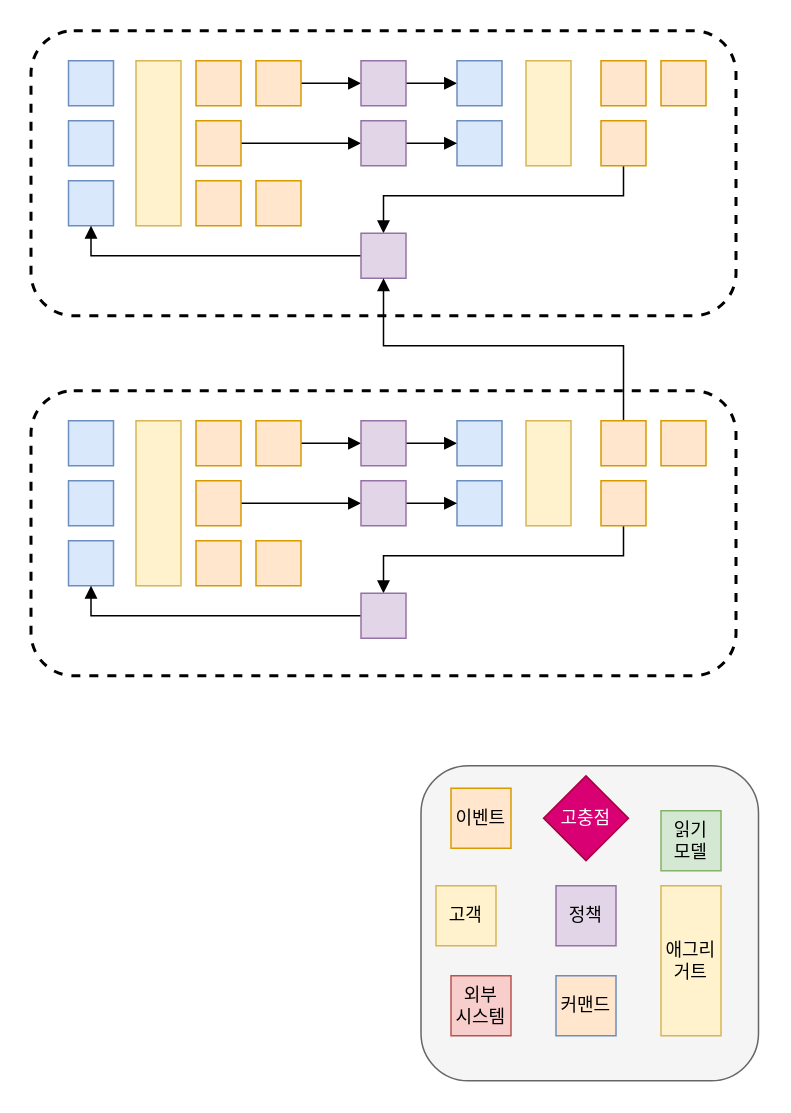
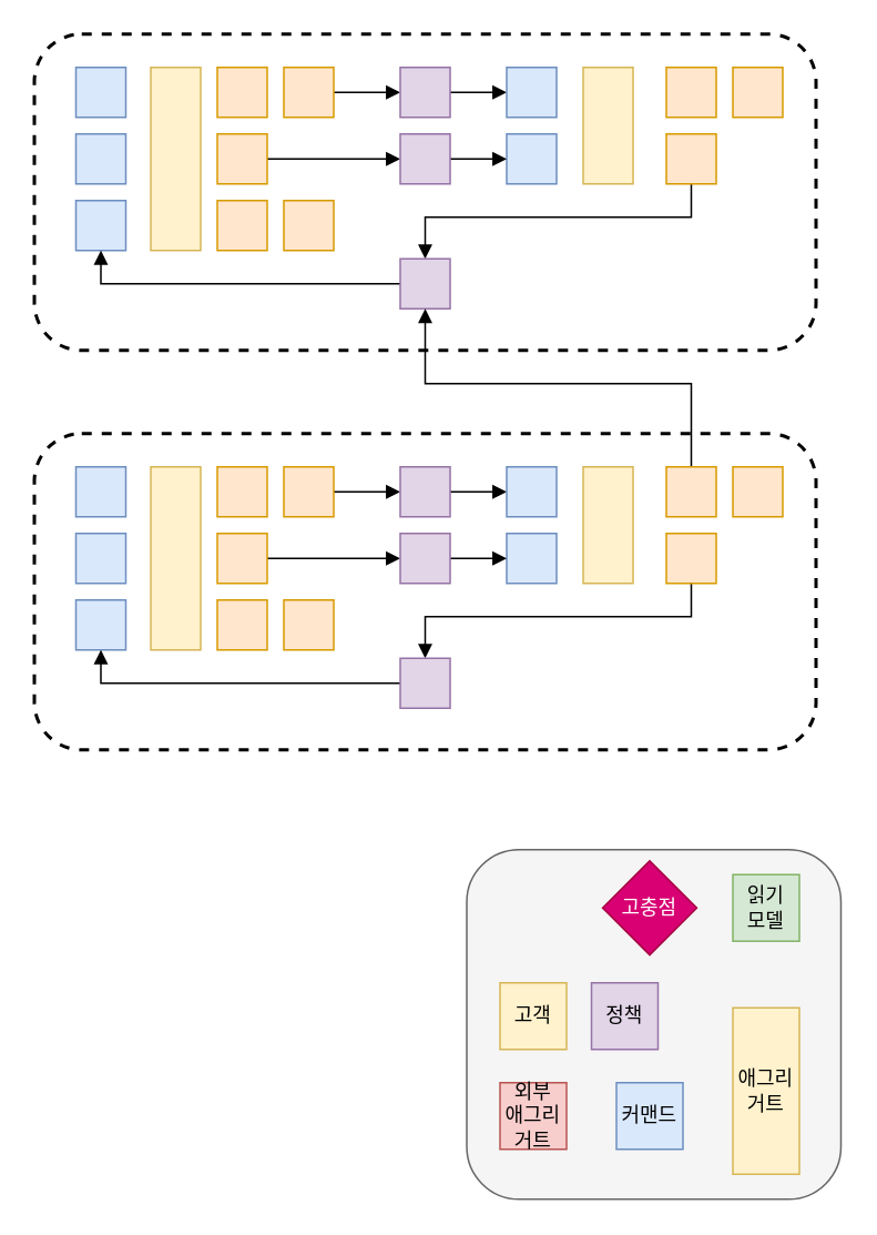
  <mxCell id="0" />
  <mxCell id="1" parent="0" />
  <mxCell id="2" value="" style="rounded=1;whiteSpace=wrap;html=1;strokeWidth=2;dashed=1;" vertex="1" parent="1"><mxGeometry x="20" y="20" width="470" height="190" as="geometry" /></mxCell>
  <mxCell id="3" value="" style="rounded=1;whiteSpace=wrap;html=1;fillColor=#f5f5f5;fontColor=#333333;strokeColor=#666666;" vertex="1" parent="1"><mxGeometry x="280" y="510" width="225" height="210" as="geometry" /></mxCell>
- <mxCell id="4" value="이벤트" style="whiteSpace=wrap;html=1;aspect=fixed;fillColor=#ffe6cc;strokeColor=#d79b00;" vertex="1" parent="1"><mxGeometry x="300" y="525" width="40" height="40" as="geometry" /></mxCell>
  <mxCell id="5" value="" style="whiteSpace=wrap;html=1;aspect=fixed;fillColor=#dae8fc;strokeColor=#6c8ebf;" vertex="1" parent="1"><mxGeometry x="45" y="40" width="30" height="30" as="geometry" /></mxCell>
  <mxCell id="6" value="" style="whiteSpace=wrap;html=1;aspect=fixed;fillColor=#d80073;strokeColor=#A50040;rotation=45;fontColor=#ffffff;" vertex="1" parent="1"><mxGeometry x="370" y="525" width="40" height="40" as="geometry" /></mxCell>
  <mxCell id="7" value="고충점" style="text;html=1;align=center;verticalAlign=middle;whiteSpace=wrap;rounded=0;fontColor=#FFFFFF;" vertex="1" parent="1"><mxGeometry x="360" y="530" width="60" height="30" as="geometry" /></mxCell>
- <mxCell id="8" value="커맨드" style="whiteSpace=wrap;html=1;aspect=fixed;fillColor=#ffe6cc;strokeColor=#6c8ebf;" vertex="1" parent="1"><mxGeometry x="370" y="650" width="40" height="40" as="geometry" /></mxCell>
- <mxCell id="9" value="고객" style="whiteSpace=wrap;html=1;aspect=fixed;fillColor=#fff2cc;strokeColor=#d6b656;" vertex="1" parent="1"><mxGeometry x="290" y="590" width="40" height="40" as="geometry" /></mxCell>
- <mxCell id="10" value="정책" style="whiteSpace=wrap;html=1;aspect=fixed;fillColor=#e1d5e7;strokeColor=#9673a6;" vertex="1" parent="1"><mxGeometry x="370" y="590" width="40" height="40" as="geometry" /></mxCell>
- <mxCell id="11" value="읽기&lt;div&gt;모델&lt;/div&gt;" style="whiteSpace=wrap;html=1;aspect=fixed;fillColor=#d5e8d4;strokeColor=#82b366;" vertex="1" parent="1"><mxGeometry x="440" y="540" width="40" height="40" as="geometry" /></mxCell>
- <mxCell id="12" value="외부&lt;div&gt;시스템&lt;/div&gt;" style="whiteSpace=wrap;html=1;aspect=fixed;fillColor=#f8cecc;strokeColor=#b85450;" vertex="1" parent="1"><mxGeometry x="300" y="650" width="40" height="40" as="geometry" /></mxCell>
+ <mxCell id="8" value="커맨드" style="whiteSpace=wrap;html=1;aspect=fixed;fillColor=#dae8fc;strokeColor=#6c8ebf;" vertex="1" parent="1"><mxGeometry x="370" y="650" width="40" height="40" as="geometry" /></mxCell>
+ <mxCell id="9" value="고객" style="whiteSpace=wrap;html=1;aspect=fixed;fillColor=#fff2cc;strokeColor=#d6b656;" vertex="1" parent="1"><mxGeometry x="300" y="590" width="40" height="40" as="geometry" /></mxCell>
+ <mxCell id="10" value="정책" style="whiteSpace=wrap;html=1;aspect=fixed;fillColor=#e1d5e7;strokeColor=#9673a6;" vertex="1" parent="1"><mxGeometry x="355" y="590" width="40" height="40" as="geometry" /></mxCell>
+ <mxCell id="11" value="읽기&lt;div&gt;모델&lt;/div&gt;" style="whiteSpace=wrap;html=1;aspect=fixed;fillColor=#d5e8d4;strokeColor=#82b366;" vertex="1" parent="1"><mxGeometry x="440" y="525" width="40" height="40" as="geometry" /></mxCell>
+ <mxCell id="12" value="외부&lt;div&gt;애그리거트&lt;/div&gt;" style="whiteSpace=wrap;html=1;aspect=fixed;fillColor=#f8cecc;strokeColor=#b85450;" vertex="1" parent="1"><mxGeometry x="300" y="650" width="40" height="40" as="geometry" /></mxCell>
  <mxCell id="13" value="" style="rounded=0;whiteSpace=wrap;html=1;fillColor=#fff2cc;strokeColor=#d6b656;" vertex="1" parent="1"><mxGeometry x="90" y="40" width="30" height="110" as="geometry" /></mxCell>
- <mxCell id="14" value="애그리거트" style="rounded=0;whiteSpace=wrap;html=1;fillColor=#fff2cc;strokeColor=#d6b656;" vertex="1" parent="1"><mxGeometry x="440" y="590" width="40" height="100" as="geometry" /></mxCell>
+ <mxCell id="14" value="애그리거트" style="rounded=0;whiteSpace=wrap;html=1;fillColor=#fff2cc;strokeColor=#d6b656;" vertex="1" parent="1"><mxGeometry x="440" y="605" width="40" height="100" as="geometry" /></mxCell>
  <mxCell id="15" value="" style="whiteSpace=wrap;html=1;aspect=fixed;fillColor=#dae8fc;strokeColor=#6c8ebf;" vertex="1" parent="1"><mxGeometry x="45" y="80" width="30" height="30" as="geometry" /></mxCell>
  <mxCell id="16" value="" style="whiteSpace=wrap;html=1;aspect=fixed;fillColor=#dae8fc;strokeColor=#6c8ebf;" vertex="1" parent="1"><mxGeometry x="45" y="120" width="30" height="30" as="geometry" /></mxCell>
  <mxCell id="17" value="" style="whiteSpace=wrap;html=1;aspect=fixed;fillColor=#ffe6cc;strokeColor=#d79b00;" vertex="1" parent="1"><mxGeometry x="130" y="40" width="30" height="30" as="geometry" /></mxCell>
  <mxCell id="18" style="edgeStyle=orthogonalEdgeStyle;rounded=0;orthogonalLoop=1;jettySize=auto;html=1;entryX=0;entryY=0.5;entryDx=0;entryDy=0;endArrow=block;endFill=1;" edge="1" parent="1" source="19" target="34"><mxGeometry relative="1" as="geometry" /></mxCell>
  <mxCell id="19" value="" style="whiteSpace=wrap;html=1;aspect=fixed;fillColor=#ffe6cc;strokeColor=#d79b00;" vertex="1" parent="1"><mxGeometry x="130" y="80" width="30" height="30" as="geometry" /></mxCell>
  <mxCell id="20" value="" style="whiteSpace=wrap;html=1;aspect=fixed;fillColor=#ffe6cc;strokeColor=#d79b00;" vertex="1" parent="1"><mxGeometry x="130" y="120" width="30" height="30" as="geometry" /></mxCell>
  <mxCell id="21" style="edgeStyle=orthogonalEdgeStyle;rounded=0;orthogonalLoop=1;jettySize=auto;html=1;entryX=0;entryY=0.5;entryDx=0;entryDy=0;endArrow=block;endFill=1;" edge="1" parent="1" source="22" target="25"><mxGeometry relative="1" as="geometry" /></mxCell>
  <mxCell id="22" value="" style="whiteSpace=wrap;html=1;aspect=fixed;fillColor=#ffe6cc;strokeColor=#d79b00;" vertex="1" parent="1"><mxGeometry x="170" y="40" width="30" height="30" as="geometry" /></mxCell>
  <mxCell id="23" value="" style="whiteSpace=wrap;html=1;aspect=fixed;fillColor=#ffe6cc;strokeColor=#d79b00;" vertex="1" parent="1"><mxGeometry x="170" y="120" width="30" height="30" as="geometry" /></mxCell>
  <mxCell id="24" style="edgeStyle=orthogonalEdgeStyle;rounded=0;orthogonalLoop=1;jettySize=auto;html=1;entryX=0;entryY=0.5;entryDx=0;entryDy=0;endArrow=block;endFill=1;" edge="1" parent="1" source="25" target="26"><mxGeometry relative="1" as="geometry" /></mxCell>
  <mxCell id="25" value="" style="whiteSpace=wrap;html=1;aspect=fixed;fillColor=#e1d5e7;strokeColor=#9673a6;" vertex="1" parent="1"><mxGeometry x="240" y="40" width="30" height="30" as="geometry" /></mxCell>
  <mxCell id="26" value="" style="whiteSpace=wrap;html=1;aspect=fixed;fillColor=#dae8fc;strokeColor=#6c8ebf;" vertex="1" parent="1"><mxGeometry x="304" y="40" width="30" height="30" as="geometry" /></mxCell>
  <mxCell id="27" value="" style="rounded=0;whiteSpace=wrap;html=1;fillColor=#fff2cc;strokeColor=#d6b656;" vertex="1" parent="1"><mxGeometry x="350" y="40" width="30" height="70" as="geometry" /></mxCell>
  <mxCell id="28" value="" style="whiteSpace=wrap;html=1;aspect=fixed;fillColor=#dae8fc;strokeColor=#6c8ebf;" vertex="1" parent="1"><mxGeometry x="304" y="80" width="30" height="30" as="geometry" /></mxCell>
  <mxCell id="29" value="" style="whiteSpace=wrap;html=1;aspect=fixed;fillColor=#ffe6cc;strokeColor=#d79b00;" vertex="1" parent="1"><mxGeometry x="400" y="40" width="30" height="30" as="geometry" /></mxCell>
  <mxCell id="30" style="edgeStyle=orthogonalEdgeStyle;rounded=0;orthogonalLoop=1;jettySize=auto;html=1;entryX=0.5;entryY=0;entryDx=0;entryDy=0;endArrow=block;endFill=1;" edge="1" parent="1" source="31" target="36"><mxGeometry relative="1" as="geometry"><Array as="points"><mxPoint x="415" y="130" /><mxPoint x="255" y="130" /></Array></mxGeometry></mxCell>
  <mxCell id="31" value="" style="whiteSpace=wrap;html=1;aspect=fixed;fillColor=#ffe6cc;strokeColor=#d79b00;" vertex="1" parent="1"><mxGeometry x="400" y="80" width="30" height="30" as="geometry" /></mxCell>
  <mxCell id="32" value="" style="whiteSpace=wrap;html=1;aspect=fixed;fillColor=#ffe6cc;strokeColor=#d79b00;" vertex="1" parent="1"><mxGeometry x="440" y="40" width="30" height="30" as="geometry" /></mxCell>
  <mxCell id="33" style="edgeStyle=orthogonalEdgeStyle;rounded=0;orthogonalLoop=1;jettySize=auto;html=1;entryX=0;entryY=0.5;entryDx=0;entryDy=0;endArrow=block;endFill=1;" edge="1" parent="1" source="34" target="28"><mxGeometry relative="1" as="geometry" /></mxCell>
  <mxCell id="34" value="" style="whiteSpace=wrap;html=1;aspect=fixed;fillColor=#e1d5e7;strokeColor=#9673a6;" vertex="1" parent="1"><mxGeometry x="240" y="80" width="30" height="30" as="geometry" /></mxCell>
  <mxCell id="35" style="edgeStyle=orthogonalEdgeStyle;rounded=0;orthogonalLoop=1;jettySize=auto;html=1;entryX=0.5;entryY=1;entryDx=0;entryDy=0;endArrow=block;endFill=1;" edge="1" parent="1" source="36" target="16"><mxGeometry relative="1" as="geometry" /></mxCell>
  <mxCell id="36" value="" style="whiteSpace=wrap;html=1;aspect=fixed;fillColor=#e1d5e7;strokeColor=#9673a6;" vertex="1" parent="1"><mxGeometry x="240" y="155" width="30" height="30" as="geometry" /></mxCell>
  <mxCell id="37" value="" style="rounded=1;whiteSpace=wrap;html=1;strokeWidth=2;dashed=1;" vertex="1" parent="1"><mxGeometry x="20" y="260" width="470" height="190" as="geometry" /></mxCell>
  <mxCell id="38" value="" style="whiteSpace=wrap;html=1;aspect=fixed;fillColor=#dae8fc;strokeColor=#6c8ebf;" vertex="1" parent="1"><mxGeometry x="45" y="280" width="30" height="30" as="geometry" /></mxCell>
  <mxCell id="39" value="" style="rounded=0;whiteSpace=wrap;html=1;fillColor=#fff2cc;strokeColor=#d6b656;" vertex="1" parent="1"><mxGeometry x="90" y="280" width="30" height="110" as="geometry" /></mxCell>
  <mxCell id="40" value="" style="whiteSpace=wrap;html=1;aspect=fixed;fillColor=#dae8fc;strokeColor=#6c8ebf;" vertex="1" parent="1"><mxGeometry x="45" y="320" width="30" height="30" as="geometry" /></mxCell>
  <mxCell id="41" value="" style="whiteSpace=wrap;html=1;aspect=fixed;fillColor=#dae8fc;strokeColor=#6c8ebf;" vertex="1" parent="1"><mxGeometry x="45" y="360" width="30" height="30" as="geometry" /></mxCell>
  <mxCell id="42" value="" style="whiteSpace=wrap;html=1;aspect=fixed;fillColor=#ffe6cc;strokeColor=#d79b00;" vertex="1" parent="1"><mxGeometry x="130" y="280" width="30" height="30" as="geometry" /></mxCell>
  <mxCell id="43" style="edgeStyle=orthogonalEdgeStyle;rounded=0;orthogonalLoop=1;jettySize=auto;html=1;entryX=0;entryY=0.5;entryDx=0;entryDy=0;endArrow=block;endFill=1;" edge="1" parent="1" source="44" target="60"><mxGeometry relative="1" as="geometry" /></mxCell>
  <mxCell id="44" value="" style="whiteSpace=wrap;html=1;aspect=fixed;fillColor=#ffe6cc;strokeColor=#d79b00;" vertex="1" parent="1"><mxGeometry x="130" y="320" width="30" height="30" as="geometry" /></mxCell>
  <mxCell id="45" value="" style="whiteSpace=wrap;html=1;aspect=fixed;fillColor=#ffe6cc;strokeColor=#d79b00;" vertex="1" parent="1"><mxGeometry x="130" y="360" width="30" height="30" as="geometry" /></mxCell>
  <mxCell id="46" style="edgeStyle=orthogonalEdgeStyle;rounded=0;orthogonalLoop=1;jettySize=auto;html=1;entryX=0;entryY=0.5;entryDx=0;entryDy=0;endArrow=block;endFill=1;" edge="1" parent="1" source="47" target="50"><mxGeometry relative="1" as="geometry" /></mxCell>
  <mxCell id="47" value="" style="whiteSpace=wrap;html=1;aspect=fixed;fillColor=#ffe6cc;strokeColor=#d79b00;" vertex="1" parent="1"><mxGeometry x="170" y="280" width="30" height="30" as="geometry" /></mxCell>
  <mxCell id="48" value="" style="whiteSpace=wrap;html=1;aspect=fixed;fillColor=#ffe6cc;strokeColor=#d79b00;" vertex="1" parent="1"><mxGeometry x="170" y="360" width="30" height="30" as="geometry" /></mxCell>
  <mxCell id="49" style="edgeStyle=orthogonalEdgeStyle;rounded=0;orthogonalLoop=1;jettySize=auto;html=1;entryX=0;entryY=0.5;entryDx=0;entryDy=0;endArrow=block;endFill=1;" edge="1" parent="1" source="50" target="51"><mxGeometry relative="1" as="geometry" /></mxCell>
  <mxCell id="50" value="" style="whiteSpace=wrap;html=1;aspect=fixed;fillColor=#e1d5e7;strokeColor=#9673a6;" vertex="1" parent="1"><mxGeometry x="240" y="280" width="30" height="30" as="geometry" /></mxCell>
  <mxCell id="51" value="" style="whiteSpace=wrap;html=1;aspect=fixed;fillColor=#dae8fc;strokeColor=#6c8ebf;" vertex="1" parent="1"><mxGeometry x="304" y="280" width="30" height="30" as="geometry" /></mxCell>
  <mxCell id="52" value="" style="rounded=0;whiteSpace=wrap;html=1;fillColor=#fff2cc;strokeColor=#d6b656;" vertex="1" parent="1"><mxGeometry x="350" y="280" width="30" height="70" as="geometry" /></mxCell>
  <mxCell id="53" value="" style="whiteSpace=wrap;html=1;aspect=fixed;fillColor=#dae8fc;strokeColor=#6c8ebf;" vertex="1" parent="1"><mxGeometry x="304" y="320" width="30" height="30" as="geometry" /></mxCell>
  <mxCell id="54" style="edgeStyle=orthogonalEdgeStyle;rounded=0;orthogonalLoop=1;jettySize=auto;html=1;entryX=0.5;entryY=1;entryDx=0;entryDy=0;endArrow=block;endFill=1;" edge="1" parent="1" source="55" target="36"><mxGeometry relative="1" as="geometry"><Array as="points"><mxPoint x="415" y="230" /><mxPoint x="255" y="230" /></Array></mxGeometry></mxCell>
  <mxCell id="55" value="" style="whiteSpace=wrap;html=1;aspect=fixed;fillColor=#ffe6cc;strokeColor=#d79b00;" vertex="1" parent="1"><mxGeometry x="400" y="280" width="30" height="30" as="geometry" /></mxCell>
  <mxCell id="56" style="edgeStyle=orthogonalEdgeStyle;rounded=0;orthogonalLoop=1;jettySize=auto;html=1;entryX=0.5;entryY=0;entryDx=0;entryDy=0;endArrow=block;endFill=1;" edge="1" parent="1" source="57" target="62"><mxGeometry relative="1" as="geometry"><Array as="points"><mxPoint x="415" y="370" /><mxPoint x="255" y="370" /></Array></mxGeometry></mxCell>
  <mxCell id="57" value="" style="whiteSpace=wrap;html=1;aspect=fixed;fillColor=#ffe6cc;strokeColor=#d79b00;" vertex="1" parent="1"><mxGeometry x="400" y="320" width="30" height="30" as="geometry" /></mxCell>
  <mxCell id="58" value="" style="whiteSpace=wrap;html=1;aspect=fixed;fillColor=#ffe6cc;strokeColor=#d79b00;" vertex="1" parent="1"><mxGeometry x="440" y="280" width="30" height="30" as="geometry" /></mxCell>
  <mxCell id="59" style="edgeStyle=orthogonalEdgeStyle;rounded=0;orthogonalLoop=1;jettySize=auto;html=1;entryX=0;entryY=0.5;entryDx=0;entryDy=0;endArrow=block;endFill=1;" edge="1" parent="1" source="60" target="53"><mxGeometry relative="1" as="geometry" /></mxCell>
  <mxCell id="60" value="" style="whiteSpace=wrap;html=1;aspect=fixed;fillColor=#e1d5e7;strokeColor=#9673a6;" vertex="1" parent="1"><mxGeometry x="240" y="320" width="30" height="30" as="geometry" /></mxCell>
  <mxCell id="61" style="edgeStyle=orthogonalEdgeStyle;rounded=0;orthogonalLoop=1;jettySize=auto;html=1;entryX=0.5;entryY=1;entryDx=0;entryDy=0;endArrow=block;endFill=1;" edge="1" parent="1" source="62" target="41"><mxGeometry relative="1" as="geometry" /></mxCell>
  <mxCell id="62" value="" style="whiteSpace=wrap;html=1;aspect=fixed;fillColor=#e1d5e7;strokeColor=#9673a6;" vertex="1" parent="1"><mxGeometry x="240" y="395" width="30" height="30" as="geometry" /></mxCell>
